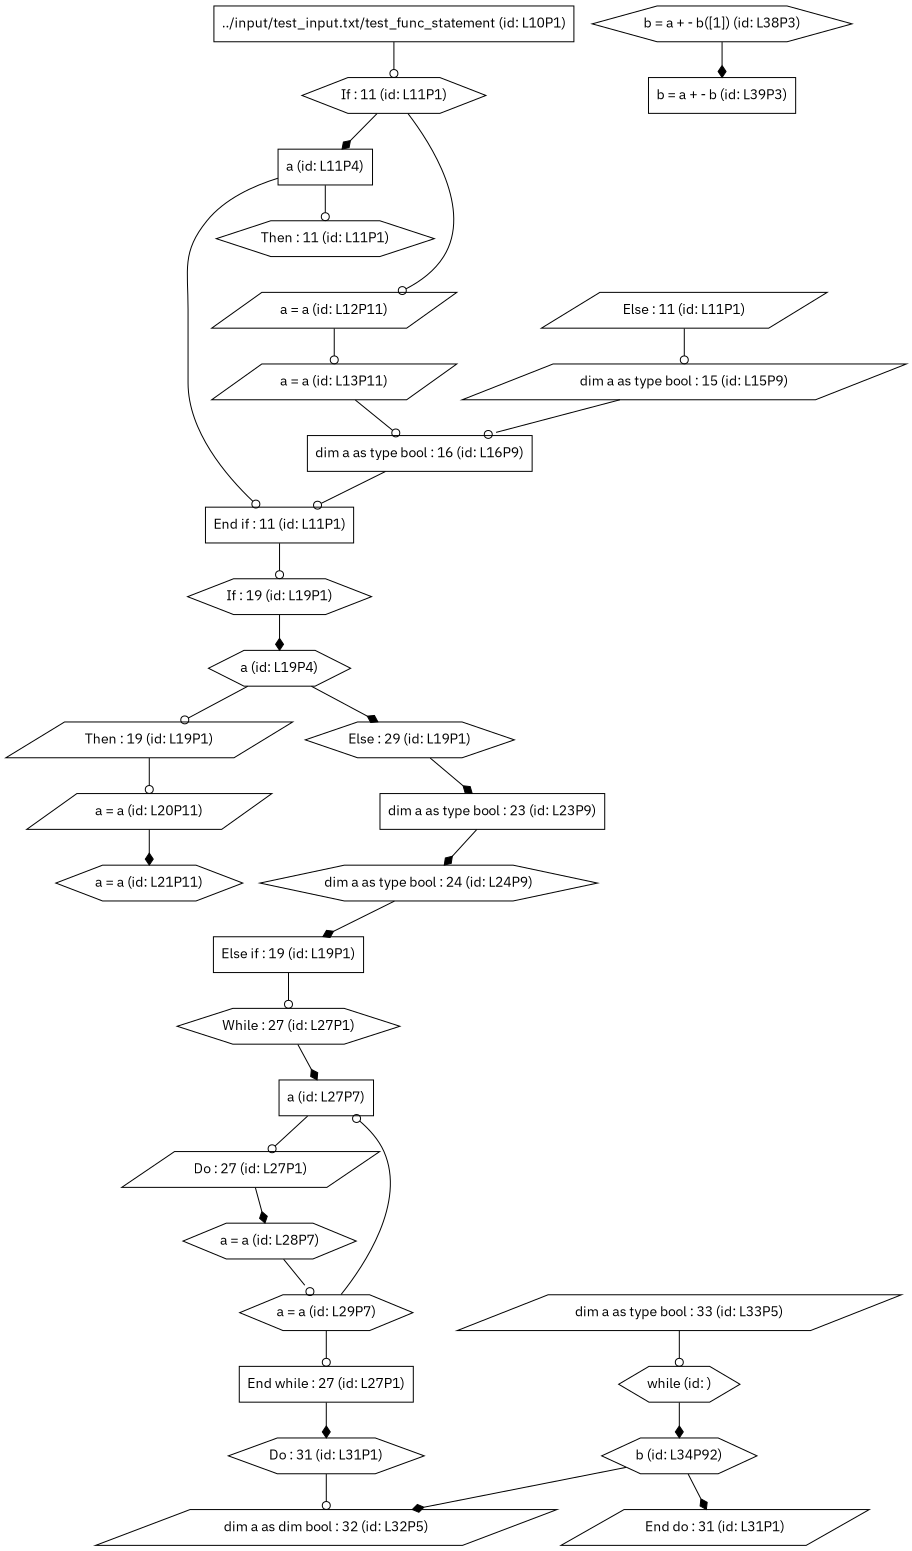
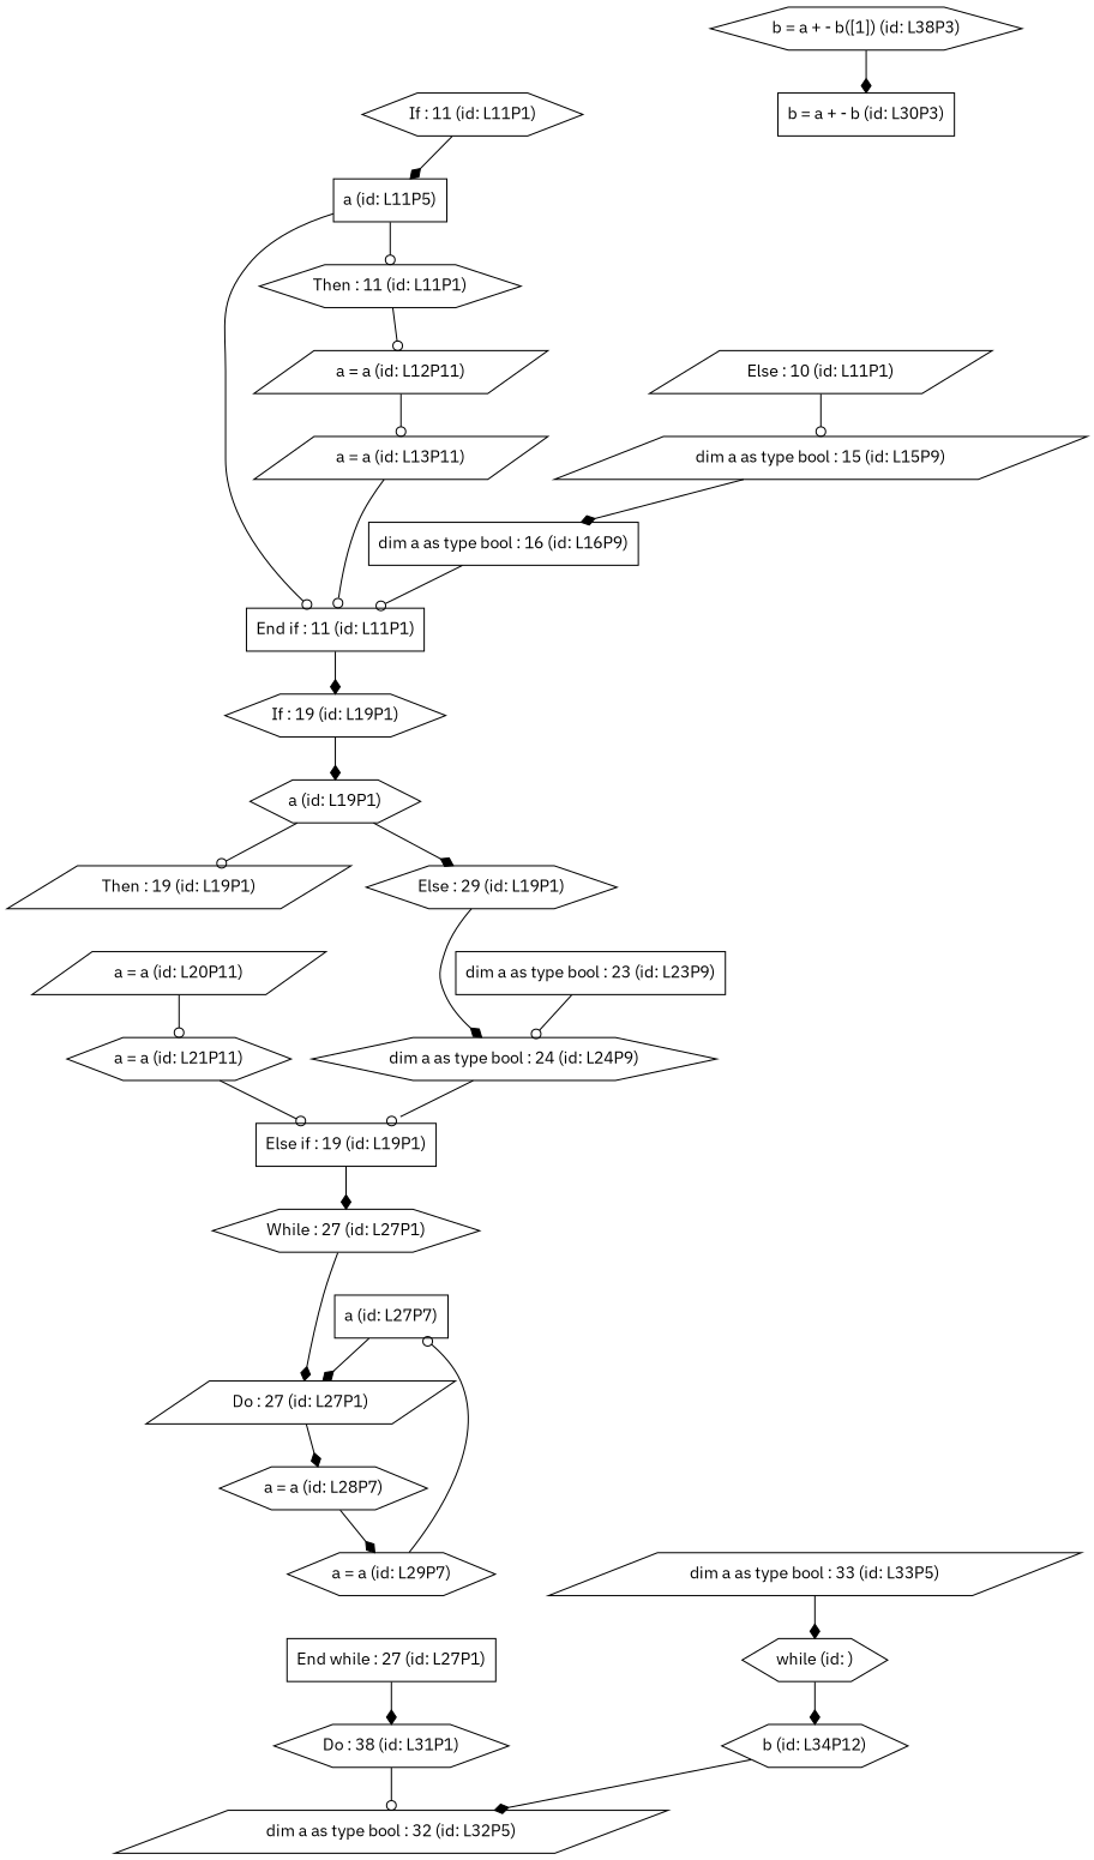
  digraph {
    fontname="IBM Plex Sans"
    node [fontname="IBM Plex Sans" shape=hexagon]
    edge [arrowhead=odot fontname="IBM Plex Sans" shape=box]
-   "../input/test_input.txt/test_func_statement (id: L10P1)" [shape=box]
    "If : 11 (id: L11P1)"
-   "a (id: L11P4)" [shape=box]
+   "a (id: L11P4)" [shape=box label="a (id: L11P5)"]
    "Then : 11 (id: L11P1)"
    "End if : 11 (id: L11P1)" [shape=box]
    "a = a (id: L12P11)" [shape=parallelogram]
-   "Else : 11 (id: L11P1)" [shape=parallelogram]
+   "Else : 11 (id: L11P1)" [shape=parallelogram label="Else : 10 (id: L11P1)"]
    "dim a as type bool : 15 (id: L15P9)" [shape=parallelogram]
    "a = a (id: L13P11)" [shape=parallelogram]
    "dim a as type bool : 16 (id: L16P9)" [shape=box]
    "If : 19 (id: L19P1)"
-   "a (id: L19P4)"
+   "a (id: L19P4)" [label="a (id: L19P1)"]
    "Then : 19 (id: L19P1)" [shape=parallelogram]
    n14 [label="Else : 29 (id: L19P1)"]
    "a = a (id: L20P11)" [shape=parallelogram]
    "dim a as type bool : 23 (id: L23P9)" [shape=box]
    "a = a (id: L21P11)"
    "dim a as type bool : 24 (id: L24P9)"
    n19 [label="Else if : 19 (id: L19P1)" shape=box]
    "While : 27 (id: L27P1)"
    "a (id: L27P7)" [shape=box]
    "Do : 27 (id: L27P1)" [shape=parallelogram]
    "a = a (id: L28P7)"
    "a = a (id: L29P7)"
    "End while : 27 (id: L27P1)" [shape=box]
-   "Do : 31 (id: L31P1)"
-   "dim a as type bool : 32 (id: L32P5)" [shape=parallelogram label="dim a as dim bool : 32 (id: L32P5)"]
+   "Do : 31 (id: L31P1)" [label="Do : 38 (id: L31P1)"]
+   "dim a as type bool : 32 (id: L32P5)" [shape=parallelogram]
    "dim a as type bool : 33 (id: L33P5)" [shape=parallelogram]
    "while (id: )"
-   "b (id: L34P12)" [label="b (id: L34P92)"]
-   "End do : 31 (id: L31P1)" [shape=parallelogram]
-   "b = a + - b (id: L39P3)" [shape=box]
+   "b (id: L34P12)"
+   "b = a + - b (id: L39P3)" [shape=box label="b = a + - b (id: L30P3)"]
    "b = a + - b([1]) (id: L38P3)"
-   "../input/test_input.txt/test_func_statement (id: L10P1)" -> "If : 11 (id: L11P1)"
    "If : 11 (id: L11P1)" -> "a (id: L11P4)" [arrowhead=diamond]
    "a (id: L11P4)" -> "Then : 11 (id: L11P1)"
    "a (id: L11P4)" -> "End if : 11 (id: L11P1)"
-   "If : 11 (id: L11P1)" -> "a = a (id: L12P11)"
-   "End if : 11 (id: L11P1)" -> "If : 19 (id: L19P1)"
+   "Then : 11 (id: L11P1)" -> "a = a (id: L12P11)"
+   "End if : 11 (id: L11P1)" -> "If : 19 (id: L19P1)" [arrowhead=diamond]
    "a = a (id: L12P11)" -> "a = a (id: L13P11)"
    "Else : 11 (id: L11P1)" -> "dim a as type bool : 15 (id: L15P9)"
-   "dim a as type bool : 15 (id: L15P9)" -> "dim a as type bool : 16 (id: L16P9)"
-   "a = a (id: L13P11)" -> "dim a as type bool : 16 (id: L16P9)"
+   "dim a as type bool : 15 (id: L15P9)" -> "dim a as type bool : 16 (id: L16P9)" [arrowhead=diamond]
+   "a = a (id: L13P11)" -> "End if : 11 (id: L11P1)"
    "dim a as type bool : 16 (id: L16P9)" -> "End if : 11 (id: L11P1)"
    "If : 19 (id: L19P1)" -> "a (id: L19P4)" [arrowhead=diamond]
    "a (id: L19P4)" -> "Then : 19 (id: L19P1)"
    "a (id: L19P4)" -> n14 [arrowhead=diamond]
-   "Then : 19 (id: L19P1)" -> "a = a (id: L20P11)"
-   n14 -> "dim a as type bool : 23 (id: L23P9)" [arrowhead=diamond]
-   "a = a (id: L20P11)" -> "a = a (id: L21P11)" [arrowhead=diamond]
-   "dim a as type bool : 23 (id: L23P9)" -> "dim a as type bool : 24 (id: L24P9)" [arrowhead=diamond]
-   "dim a as type bool : 24 (id: L24P9)" -> n19 [arrowhead=diamond]
-   n19 -> "While : 27 (id: L27P1)"
-   "While : 27 (id: L27P1)" -> "a (id: L27P7)" [arrowhead=diamond]
-   "a (id: L27P7)" -> "Do : 27 (id: L27P1)"
+   n14 -> "dim a as type bool : 24 (id: L24P9)" [arrowhead=diamond]
+   "a = a (id: L20P11)" -> "a = a (id: L21P11)"
+   "dim a as type bool : 23 (id: L23P9)" -> "dim a as type bool : 24 (id: L24P9)"
+   "a = a (id: L21P11)" -> n19
+   "dim a as type bool : 24 (id: L24P9)" -> n19
+   n19 -> "While : 27 (id: L27P1)" [arrowhead=diamond]
+   "While : 27 (id: L27P1)" -> "Do : 27 (id: L27P1)" [arrowhead=diamond]
+   "a (id: L27P7)" -> "Do : 27 (id: L27P1)" [arrowhead=diamond]
    "Do : 27 (id: L27P1)" -> "a = a (id: L28P7)" [arrowhead=diamond]
-   "a = a (id: L28P7)" -> "a = a (id: L29P7)"
+   "a = a (id: L28P7)" -> "a = a (id: L29P7)" [arrowhead=diamond]
    "a = a (id: L29P7)" -> "a (id: L27P7)"
-   "a = a (id: L29P7)" -> "End while : 27 (id: L27P1)"
    "End while : 27 (id: L27P1)" -> "Do : 31 (id: L31P1)" [arrowhead=diamond]
    "Do : 31 (id: L31P1)" -> "dim a as type bool : 32 (id: L32P5)"
-   "dim a as type bool : 33 (id: L33P5)" -> "while (id: )"
+   "dim a as type bool : 33 (id: L33P5)" -> "while (id: )" [arrowhead=diamond]
    "while (id: )" -> "b (id: L34P12)" [arrowhead=diamond]
    "b (id: L34P12)" -> "dim a as type bool : 32 (id: L32P5)" [arrowhead=diamond]
-   "b (id: L34P12)" -> "End do : 31 (id: L31P1)" [arrowhead=diamond]
    "b = a + - b([1]) (id: L38P3)" -> "b = a + - b (id: L39P3)" [arrowhead=diamond]
  }
